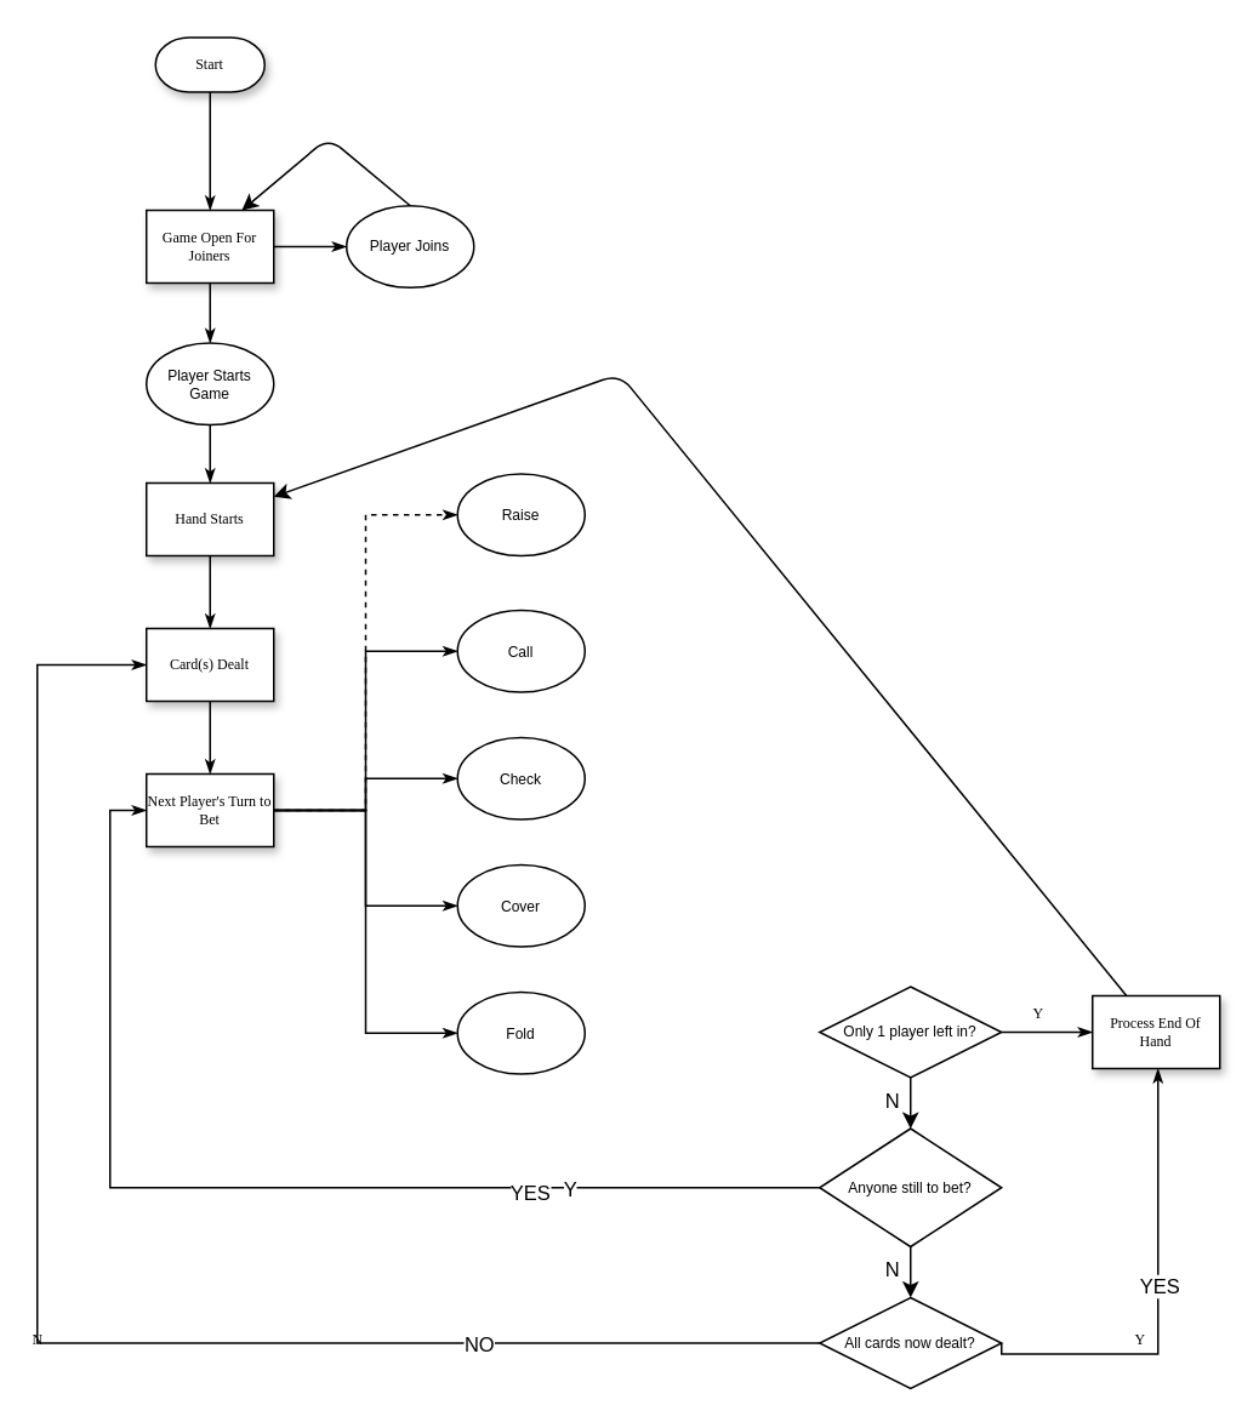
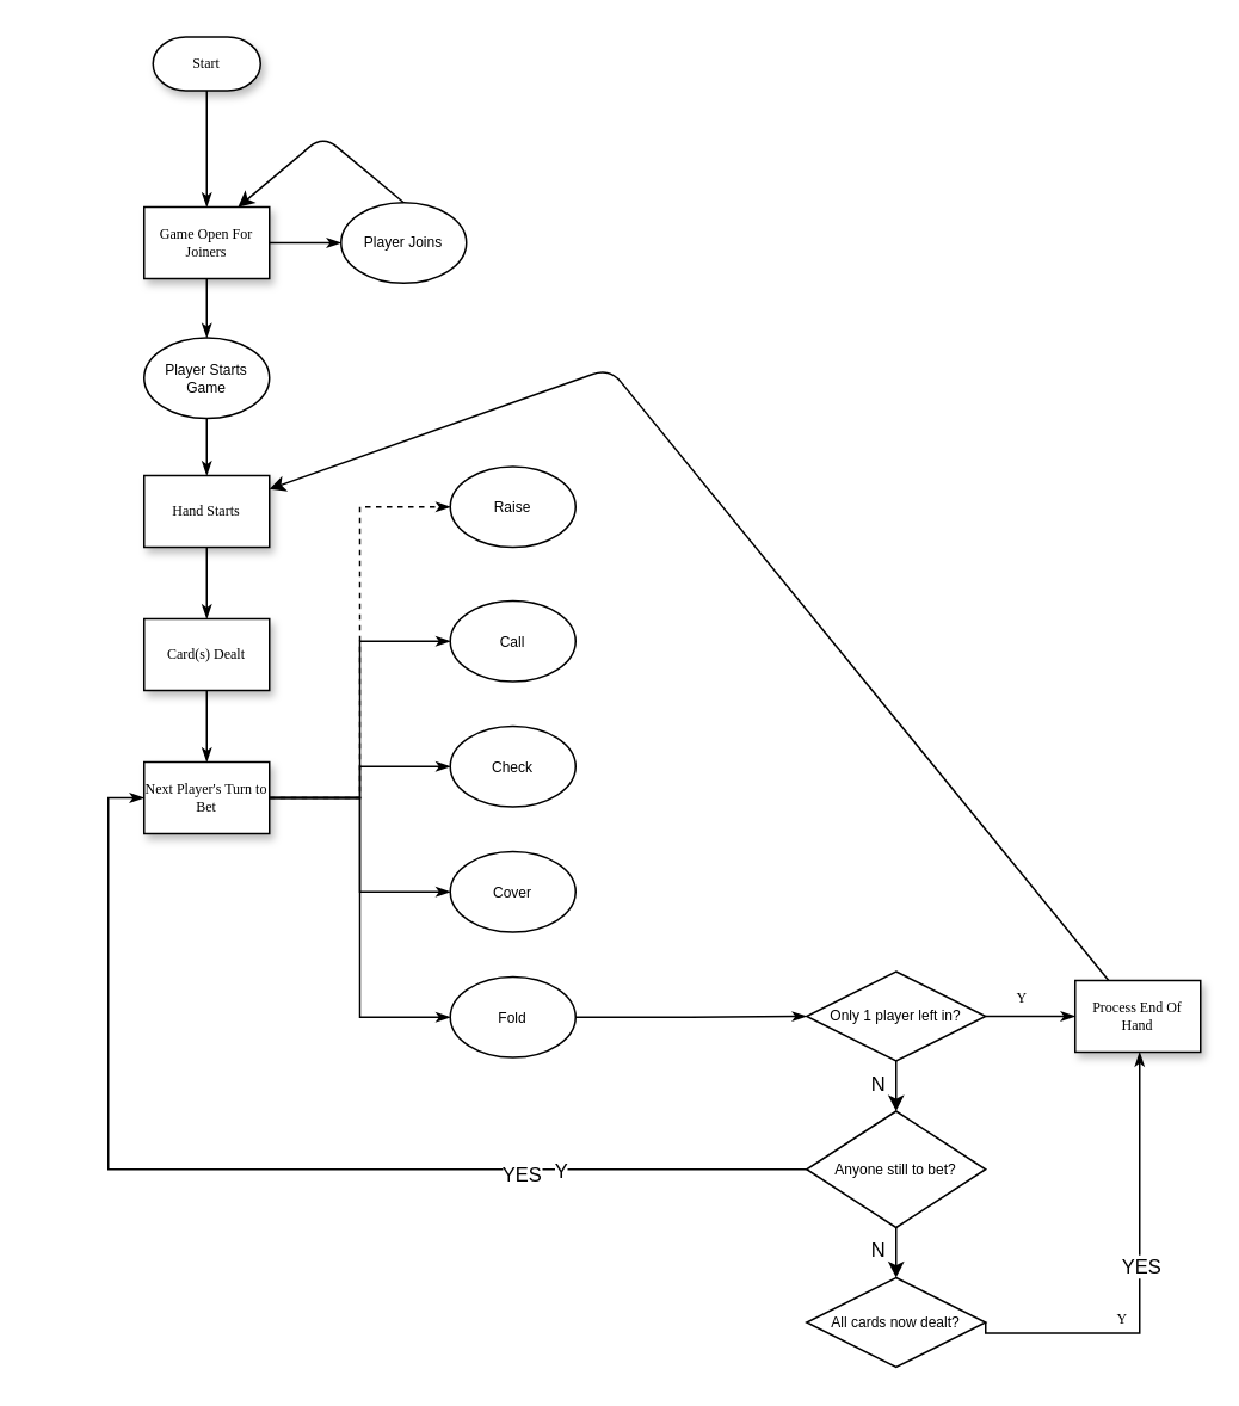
  <mxCell id="0" />
  <mxCell id="1" parent="0" />
  <mxCell id="2" value="Game Open For Joiners" style="rounded=0;whiteSpace=wrap;html=1;shadow=1;labelBackgroundColor=none;strokeWidth=1;fontFamily=Verdana;fontSize=8;align=center;" parent="1" vertex="1"><mxGeometry x="80" y="115" width="70" height="40" as="geometry" /></mxCell>
  <mxCell id="3" style="edgeStyle=orthogonalEdgeStyle;rounded=0;html=1;labelBackgroundColor=none;startSize=5;endArrow=classicThin;endFill=1;endSize=5;jettySize=auto;orthogonalLoop=1;strokeWidth=1;fontFamily=Verdana;fontSize=8;entryX=0;entryY=0.5;entryDx=0;entryDy=0;dashed=1;" parent="1" source="11" target="21" edge="1"><mxGeometry relative="1" as="geometry"><mxPoint x="313" y="815" as="sourcePoint" /><mxPoint x="606" y="285" as="targetPoint" /></mxGeometry></mxCell>
  <mxCell id="4" value="Hand Starts" style="rounded=0;whiteSpace=wrap;html=1;shadow=1;labelBackgroundColor=none;strokeWidth=1;fontFamily=Verdana;fontSize=8;align=center;" parent="1" vertex="1"><mxGeometry x="80" y="265" width="70" height="40" as="geometry" /></mxCell>
  <mxCell id="5" value="Player Joins" style="ellipse;whiteSpace=wrap;html=1;fontSize=8;" parent="1" vertex="1"><mxGeometry x="190" y="112.5" width="70" height="45" as="geometry" /></mxCell>
  <mxCell id="6" style="edgeStyle=orthogonalEdgeStyle;rounded=0;html=1;labelBackgroundColor=none;startSize=5;endArrow=classicThin;endFill=1;endSize=5;jettySize=auto;orthogonalLoop=1;strokeWidth=1;fontFamily=Verdana;fontSize=8" parent="1" source="2" target="5" edge="1"><mxGeometry relative="1" as="geometry"><mxPoint x="150" y="135" as="sourcePoint" /><mxPoint x="240" y="285" as="targetPoint" /></mxGeometry></mxCell>
  <mxCell id="7" value="" style="endArrow=classic;html=1;fontSize=8;entryX=0.75;entryY=0;entryDx=0;entryDy=0;exitX=0.5;exitY=0;exitDx=0;exitDy=0;" parent="1" source="5" target="2" edge="1"><mxGeometry width="50" height="50" relative="1" as="geometry"><mxPoint x="340" y="175" as="sourcePoint" /><mxPoint x="390" y="125" as="targetPoint" /><Array as="points"><mxPoint x="180" y="75" /></Array></mxGeometry></mxCell>
  <mxCell id="8" value="Player Starts Game" style="ellipse;whiteSpace=wrap;html=1;fontSize=8;" parent="1" vertex="1"><mxGeometry x="80" y="188" width="70" height="45" as="geometry" /></mxCell>
  <mxCell id="9" style="edgeStyle=orthogonalEdgeStyle;rounded=0;html=1;labelBackgroundColor=none;startSize=5;endArrow=classicThin;endFill=1;endSize=5;jettySize=auto;orthogonalLoop=1;strokeWidth=1;fontFamily=Verdana;fontSize=8;" parent="1" source="2" target="8" edge="1"><mxGeometry relative="1" as="geometry"><mxPoint x="160" y="145" as="sourcePoint" /><mxPoint x="210.011" y="145" as="targetPoint" /><Array as="points" /></mxGeometry></mxCell>
  <mxCell id="10" style="edgeStyle=orthogonalEdgeStyle;rounded=0;html=1;labelBackgroundColor=none;startSize=5;endArrow=classicThin;endFill=1;endSize=5;jettySize=auto;orthogonalLoop=1;strokeWidth=1;fontFamily=Verdana;fontSize=8" parent="1" source="8" target="4" edge="1"><mxGeometry relative="1" as="geometry"><mxPoint x="270" y="238" as="sourcePoint" /><mxPoint x="210" y="248" as="targetPoint" /></mxGeometry></mxCell>
  <mxCell id="11" value="Next Player's Turn to Bet" style="rounded=0;whiteSpace=wrap;html=1;shadow=1;labelBackgroundColor=none;strokeWidth=1;fontFamily=Verdana;fontSize=8;align=center;" parent="1" vertex="1"><mxGeometry x="80" y="425" width="70" height="40" as="geometry" /></mxCell>
  <mxCell id="12" style="edgeStyle=orthogonalEdgeStyle;rounded=0;html=1;labelBackgroundColor=none;startSize=5;endArrow=classicThin;endFill=1;endSize=5;jettySize=auto;orthogonalLoop=1;strokeWidth=1;fontFamily=Verdana;fontSize=8;" parent="1" source="4" target="19" edge="1"><mxGeometry relative="1" as="geometry"><mxPoint x="388" y="248" as="sourcePoint" /><mxPoint x="438" y="248" as="targetPoint" /></mxGeometry></mxCell>
  <mxCell id="13" value="Start" style="strokeWidth=1;html=1;shape=mxgraph.flowchart.terminator;whiteSpace=wrap;rounded=0;shadow=1;labelBackgroundColor=none;fontFamily=Verdana;fontSize=8;align=center;" parent="1" vertex="1"><mxGeometry x="85" y="20" width="60" height="30" as="geometry" /></mxCell>
  <mxCell id="14" style="edgeStyle=orthogonalEdgeStyle;rounded=0;html=1;labelBackgroundColor=none;startSize=5;endArrow=classicThin;endFill=1;endSize=5;jettySize=auto;orthogonalLoop=1;strokeWidth=1;fontFamily=Verdana;fontSize=8;" parent="1" source="13" target="2" edge="1"><mxGeometry relative="1" as="geometry"><mxPoint x="90" y="55" as="sourcePoint" /><mxPoint x="80" y="208" as="targetPoint" /></mxGeometry></mxCell>
  <mxCell id="15" style="edgeStyle=orthogonalEdgeStyle;rounded=0;html=1;labelBackgroundColor=none;startSize=5;endArrow=classicThin;endFill=1;endSize=5;jettySize=auto;orthogonalLoop=1;strokeWidth=1;fontFamily=Verdana;fontSize=8;exitX=1;exitY=0.5;exitDx=0;exitDy=0;entryX=0;entryY=0.5;entryDx=0;entryDy=0;" parent="1" source="11" target="22" edge="1"><mxGeometry relative="1" as="geometry"><mxPoint x="613" y="262" as="sourcePoint" /><mxPoint x="606" y="365" as="targetPoint" /></mxGeometry></mxCell>
  <mxCell id="16" style="edgeStyle=orthogonalEdgeStyle;rounded=0;html=1;labelBackgroundColor=none;startSize=5;endArrow=classicThin;endFill=1;endSize=5;jettySize=auto;orthogonalLoop=1;strokeWidth=1;fontFamily=Verdana;fontSize=8;exitX=1;exitY=0.5;exitDx=0;exitDy=0;entryX=0;entryY=0.5;entryDx=0;entryDy=0;" parent="1" source="11" target="23" edge="1"><mxGeometry relative="1" as="geometry"><mxPoint x="613" y="248" as="sourcePoint" /><mxPoint x="606" y="442" as="targetPoint" /></mxGeometry></mxCell>
  <mxCell id="17" style="edgeStyle=orthogonalEdgeStyle;rounded=0;html=1;labelBackgroundColor=none;startSize=5;endArrow=classicThin;endFill=1;endSize=5;jettySize=auto;orthogonalLoop=1;strokeWidth=1;fontFamily=Verdana;fontSize=8;exitX=1;exitY=0.5;exitDx=0;exitDy=0;entryX=0;entryY=0.5;entryDx=0;entryDy=0;" parent="1" source="11" target="24" edge="1"><mxGeometry relative="1" as="geometry"><mxPoint x="613" y="248" as="sourcePoint" /><mxPoint x="606" y="498" as="targetPoint" /></mxGeometry></mxCell>
  <mxCell id="18" style="edgeStyle=orthogonalEdgeStyle;rounded=0;html=1;labelBackgroundColor=none;startSize=5;endArrow=classicThin;endFill=1;endSize=5;jettySize=auto;orthogonalLoop=1;strokeWidth=1;fontFamily=Verdana;fontSize=8;exitX=1;exitY=0.5;exitDx=0;exitDy=0;entryX=0;entryY=0.5;entryDx=0;entryDy=0;" parent="1" source="11" target="25" edge="1"><mxGeometry relative="1" as="geometry"><mxPoint x="623" y="258" as="sourcePoint" /><mxPoint x="606" y="602" as="targetPoint" /></mxGeometry></mxCell>
  <mxCell id="19" value="Card(s) Dealt " style="rounded=0;whiteSpace=wrap;html=1;shadow=1;labelBackgroundColor=none;strokeWidth=1;fontFamily=Verdana;fontSize=8;align=center;" parent="1" vertex="1"><mxGeometry x="80" y="345" width="70" height="40" as="geometry" /></mxCell>
  <mxCell id="20" style="edgeStyle=orthogonalEdgeStyle;rounded=0;html=1;labelBackgroundColor=none;startSize=5;endArrow=classicThin;endFill=1;endSize=5;jettySize=auto;orthogonalLoop=1;strokeWidth=1;fontFamily=Verdana;fontSize=8;" parent="1" source="19" target="11" edge="1"><mxGeometry relative="1" as="geometry"><mxPoint x="377" y="248" as="sourcePoint" /><mxPoint x="404" y="248" as="targetPoint" /></mxGeometry></mxCell>
  <mxCell id="21" value="Raise" style="ellipse;whiteSpace=wrap;html=1;fontSize=8;" parent="1" vertex="1"><mxGeometry x="251" y="260" width="70" height="45" as="geometry" /></mxCell>
  <mxCell id="22" value="Call" style="ellipse;whiteSpace=wrap;html=1;fontSize=8;" parent="1" vertex="1"><mxGeometry x="251" y="335" width="70" height="45" as="geometry" /></mxCell>
  <mxCell id="23" value="Check" style="ellipse;whiteSpace=wrap;html=1;fontSize=8;" parent="1" vertex="1"><mxGeometry x="251" y="405" width="70" height="45" as="geometry" /></mxCell>
  <mxCell id="24" value="Cover" style="ellipse;whiteSpace=wrap;html=1;fontSize=8;" parent="1" vertex="1"><mxGeometry x="251" y="475" width="70" height="45" as="geometry" /></mxCell>
  <mxCell id="25" value="Fold" style="ellipse;whiteSpace=wrap;html=1;fontSize=8;" parent="1" vertex="1"><mxGeometry x="251" y="545" width="70" height="45" as="geometry" /></mxCell>
  <mxCell id="26" value="Only 1 player left in?" style="rhombus;whiteSpace=wrap;html=1;fontSize=8;" parent="1" vertex="1"><mxGeometry x="450" y="542" width="100" height="50" as="geometry" /></mxCell>
  <mxCell id="27" value="Process End Of Hand" style="rounded=0;whiteSpace=wrap;html=1;shadow=1;labelBackgroundColor=none;strokeWidth=1;fontFamily=Verdana;fontSize=8;align=center;" vertex="1" parent="1"><mxGeometry x="600" y="547" width="70" height="40" as="geometry" /></mxCell>
  <mxCell id="28" value="" style="endArrow=classic;html=1;fontSize=8;" edge="1" parent="1" source="27" target="4"><mxGeometry width="50" height="50" relative="1" as="geometry"><mxPoint x="235" y="122.5" as="sourcePoint" /><mxPoint x="142.5" y="125" as="targetPoint" /><Array as="points"><mxPoint x="340" y="205" /></Array></mxGeometry></mxCell>
+ <mxCell id="29" style="edgeStyle=orthogonalEdgeStyle;rounded=0;html=1;labelBackgroundColor=none;startSize=5;endArrow=classicThin;endFill=1;endSize=5;jettySize=auto;orthogonalLoop=1;strokeWidth=1;fontFamily=Verdana;fontSize=8" edge="1" parent="1" source="25" target="26"><mxGeometry relative="1" as="geometry"><mxPoint x="160" y="315" as="sourcePoint" /><mxPoint x="200" y="315" as="targetPoint" /></mxGeometry></mxCell>
  <mxCell id="30" value="Y" style="edgeStyle=orthogonalEdgeStyle;rounded=0;html=1;labelBackgroundColor=none;startSize=5;endArrow=classicThin;endFill=1;endSize=5;jettySize=auto;orthogonalLoop=1;strokeWidth=1;fontFamily=Verdana;fontSize=8;" edge="1" parent="1" source="26" target="27"><mxGeometry x="-0.2" y="10" relative="1" as="geometry"><mxPoint x="331" y="577.5" as="sourcePoint" /><mxPoint x="460" y="575" as="targetPoint" /><mxPoint as="offset" /></mxGeometry></mxCell>
  <mxCell id="31" value="Anyone still to bet?" style="rhombus;whiteSpace=wrap;html=1;fontSize=8;" vertex="1" parent="1"><mxGeometry x="450" y="620" width="100" height="65" as="geometry" /></mxCell>
  <mxCell id="32" value="N" style="endArrow=classic;html=1;" edge="1" parent="1" source="26" target="31"><mxGeometry x="-0.071" y="-10" width="50" height="50" relative="1" as="geometry"><mxPoint x="420" y="645" as="sourcePoint" /><mxPoint x="470" y="595" as="targetPoint" /><mxPoint as="offset" /></mxGeometry></mxCell>
  <mxCell id="33" style="edgeStyle=orthogonalEdgeStyle;rounded=0;html=1;labelBackgroundColor=none;startSize=5;endArrow=classicThin;endFill=1;endSize=5;jettySize=auto;orthogonalLoop=1;strokeWidth=1;fontFamily=Verdana;fontSize=8;exitX=0;exitY=0.5;exitDx=0;exitDy=0;entryX=0;entryY=0.5;entryDx=0;entryDy=0;" edge="1" parent="1" source="31" target="11"><mxGeometry relative="1" as="geometry"><mxPoint x="160" y="722" as="sourcePoint" /><mxPoint x="90" y="645" as="targetPoint" /></mxGeometry></mxCell>
  <mxCell id="34" value="Y" style="edgeLabel;html=1;align=center;verticalAlign=middle;resizable=0;points=[];" vertex="1" connectable="0" parent="33"><mxGeometry x="-0.554" y="1" relative="1" as="geometry"><mxPoint as="offset" /></mxGeometry></mxCell>
  <mxCell id="35" value="YES" style="edgeLabel;html=1;align=center;verticalAlign=middle;resizable=0;points=[];" vertex="1" connectable="0" parent="33"><mxGeometry x="-0.278" y="3" relative="1" as="geometry"><mxPoint x="63.53" as="offset" /></mxGeometry></mxCell>
  <mxCell id="36" value="All cards now dealt?" style="rhombus;whiteSpace=wrap;html=1;fontSize=8;" vertex="1" parent="1"><mxGeometry x="450" y="713" width="100" height="50" as="geometry" /></mxCell>
- <mxCell id="37" value="N" style="edgeStyle=orthogonalEdgeStyle;rounded=0;html=1;labelBackgroundColor=none;startSize=5;endArrow=classicThin;endFill=1;endSize=5;jettySize=auto;orthogonalLoop=1;strokeWidth=1;fontFamily=Verdana;fontSize=8;entryX=0;entryY=0.5;entryDx=0;entryDy=0;exitX=0;exitY=0.5;exitDx=0;exitDy=0;" edge="1" parent="1" source="36" target="19"><mxGeometry relative="1" as="geometry"><mxPoint x="450" y="722" as="sourcePoint" /><mxPoint x="90" y="455" as="targetPoint" /><Array as="points"><mxPoint x="20" y="738" /><mxPoint x="20" y="365" /></Array></mxGeometry></mxCell>
- <mxCell id="38" value="Y" style="edgeLabel;html=1;align=center;verticalAlign=middle;resizable=0;points=[];" vertex="1" connectable="0" parent="37"><mxGeometry x="-0.554" y="1" relative="1" as="geometry"><mxPoint as="offset" /></mxGeometry></mxCell>
- <mxCell id="39" value="NO" style="edgeLabel;html=1;align=center;verticalAlign=middle;resizable=0;points=[];" vertex="1" connectable="0" parent="37"><mxGeometry x="-0.565" relative="1" as="geometry"><mxPoint as="offset" /></mxGeometry></mxCell>
  <mxCell id="40" value="N" style="endArrow=classic;html=1;exitX=0.5;exitY=1;exitDx=0;exitDy=0;entryX=0.5;entryY=0;entryDx=0;entryDy=0;" edge="1" parent="1" source="31" target="36"><mxGeometry x="-0.071" y="-10" width="50" height="50" relative="1" as="geometry"><mxPoint x="510" y="602" as="sourcePoint" /><mxPoint x="630" y="725" as="targetPoint" /><mxPoint as="offset" /><Array as="points" /></mxGeometry></mxCell>
  <mxCell id="41" value="Y" style="edgeStyle=orthogonalEdgeStyle;rounded=0;html=1;labelBackgroundColor=none;startSize=5;endArrow=classicThin;endFill=1;endSize=5;jettySize=auto;orthogonalLoop=1;strokeWidth=1;fontFamily=Verdana;fontSize=8;" edge="1" parent="1" target="27"><mxGeometry x="-0.2" y="10" relative="1" as="geometry"><mxPoint x="550" y="738" as="sourcePoint" /><mxPoint x="610" y="577" as="targetPoint" /><mxPoint as="offset" /><Array as="points"><mxPoint x="636" y="744" /></Array></mxGeometry></mxCell>
  <mxCell id="42" value="YES" style="edgeLabel;html=1;align=center;verticalAlign=middle;resizable=0;points=[];" vertex="1" connectable="0" parent="41"><mxGeometry x="-0.229" y="34" relative="1" as="geometry"><mxPoint x="34" y="-34" as="offset" /></mxGeometry></mxCell>
